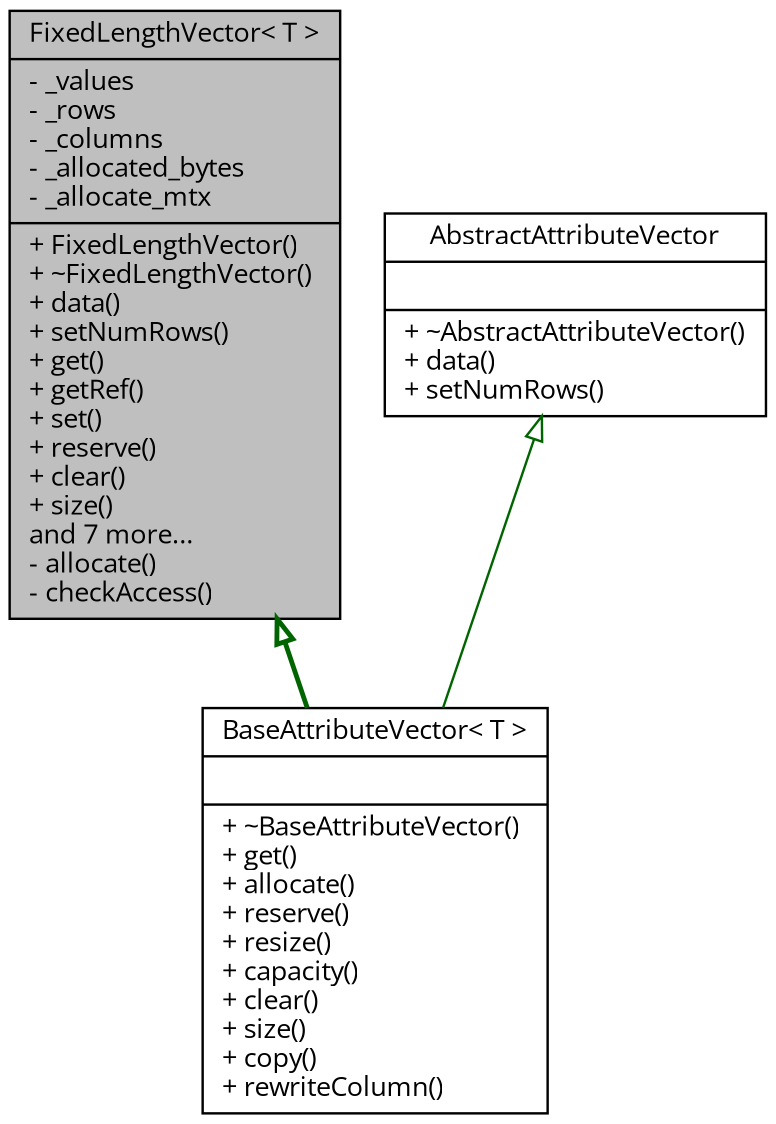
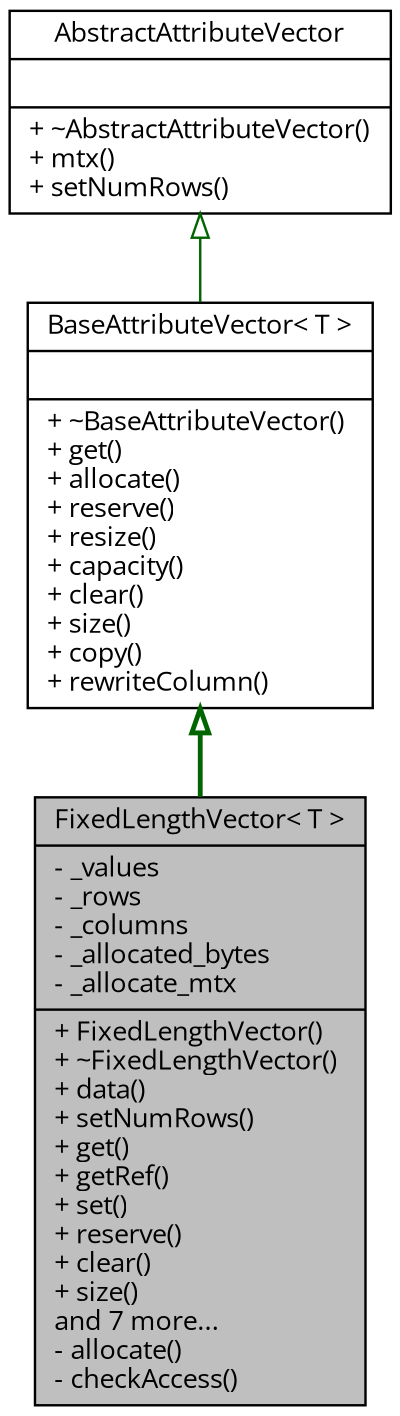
  digraph {
    fontname="Open Sans"
    node [color=black fillcolor=white fontname="Open Sans" fontsize=11 shape=record style=filled]
    edge [arrowtail=onormal color=darkgreen dir=back fontname="Open Sans" fontsize=11 labelfontname=Helvetica labelfontsize=11]
    n1 [fillcolor=grey75 fontcolor=black height=0.2 label="{FixedLengthVector\< T \>\n|- _values\l- _rows\l- _columns\l- _allocated_bytes\l- _allocate_mtx\l|+ FixedLengthVector()\l+ ~FixedLengthVector()\l+ data()\l+ setNumRows()\l+ get()\l+ getRef()\l+ set()\l+ reserve()\l+ clear()\l+ size()\land 7 more...\l- allocate()\l- checkAccess()\l}" width=0.4]
    n2 [height=0.2 label="{BaseAttributeVector\< T \>\n||+ ~BaseAttributeVector()\l+ get()\l+ allocate()\l+ reserve()\l+ resize()\l+ capacity()\l+ clear()\l+ size()\l+ copy()\l+ rewriteColumn()\l}" width=0.4]
-   n3 [height=0.2 label="{AbstractAttributeVector\n||+ ~AbstractAttributeVector()\l+ data()\l+ setNumRows()\l}" width=0.4]
-   n1 -> n2 [style=bold]
+   n3 [height=0.2 label="{AbstractAttributeVector\n||+ ~AbstractAttributeVector()\l+ mtx()\l+ setNumRows()\l}" width=0.4]
+   n2 -> n1 [style=bold]
    n3 -> n2 [style=solid]
  }
